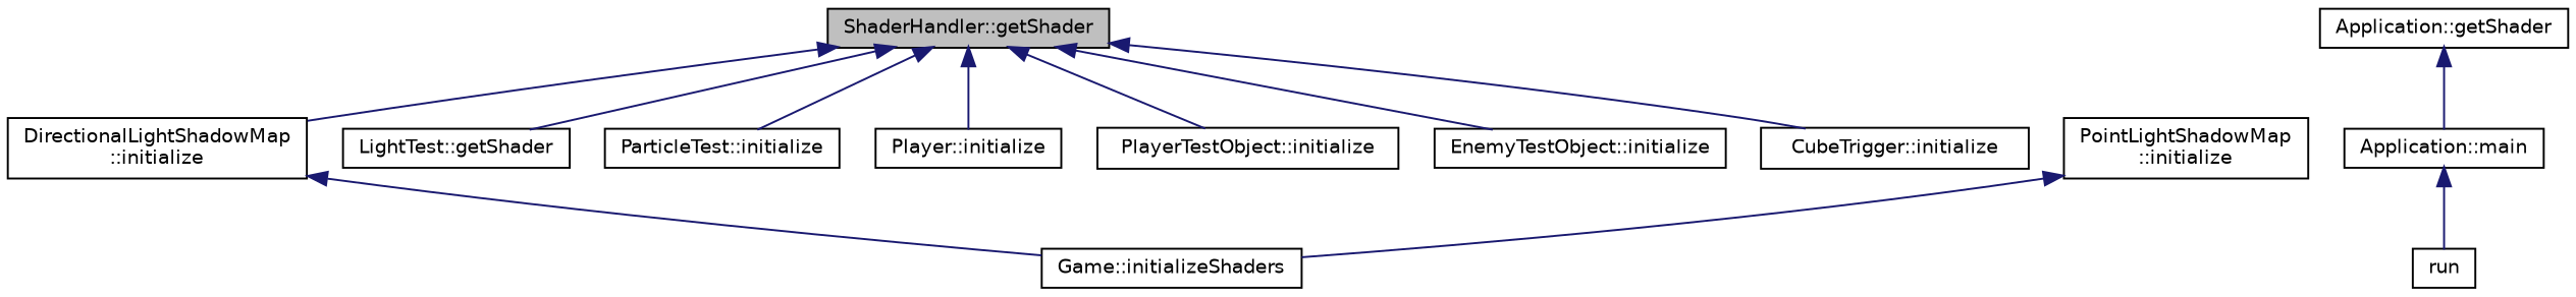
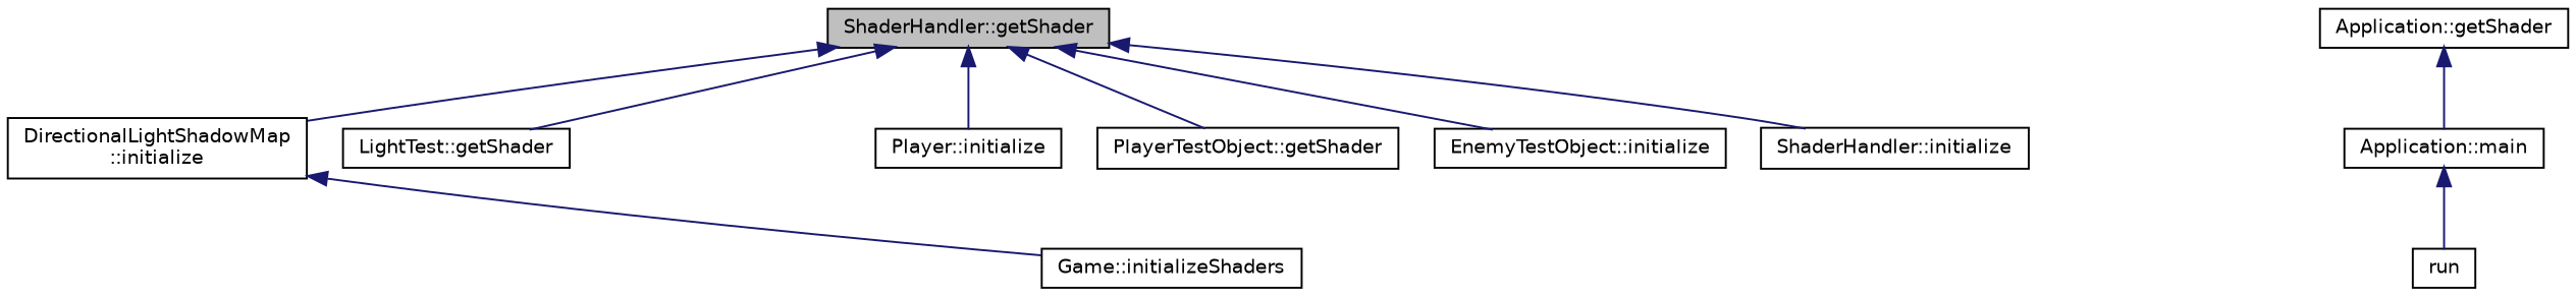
  digraph {
    rankdir=TB
    node [color=black fillcolor=white fontname=Helvetica fontsize=10 shape=record style=filled]
    edge [color=midnightblue dir=back fontname=Helvetica fontsize=10 labelfontname=Helvetica labelfontsize=10 style=solid]
    n1 [fillcolor=grey75 fontcolor=black height=0.2 label="ShaderHandler::getShader" width=0.4]
    n2 [height=0.2 label="DirectionalLightShadowMap\l::initialize" width=0.4]
    n3 [height=0.2 label="LightTest::getShader" width=0.4]
-   n4 [height=0.2 label="ParticleTest::initialize" width=0.4]
    n5 [height=0.2 label="Player::initialize" width=0.4]
-   n6 [height=0.2 label="PlayerTestObject::initialize" width=0.4]
+   n6 [height=0.2 label="PlayerTestObject::getShader" width=0.4]
    n7 [height=0.2 label="EnemyTestObject::initialize" width=0.4]
-   n8 [height=0.2 label="CubeTrigger::initialize" width=0.4]
+   n8 [height=0.2 label="ShaderHandler::initialize" width=0.4]
    n9 [height=0.2 label="Game::initializeShaders" width=0.4]
-   n10 [height=0.2 label="PointLightShadowMap\l::initialize" width=0.4]
    n11 [height=0.2 label="Application::getShader" width=0.4]
    n12 [height=0.2 label="Application::main" width=0.4]
    n13 [height=0.2 label=run width=0.4]
    n1 -> n2
    n1 -> n3
-   n1 -> n4
    n1 -> n5
    n1 -> n6
    n1 -> n7
    n1 -> n8
    n2 -> n9
-   n10 -> n9
    n11 -> n12
    n12 -> n13
  }
